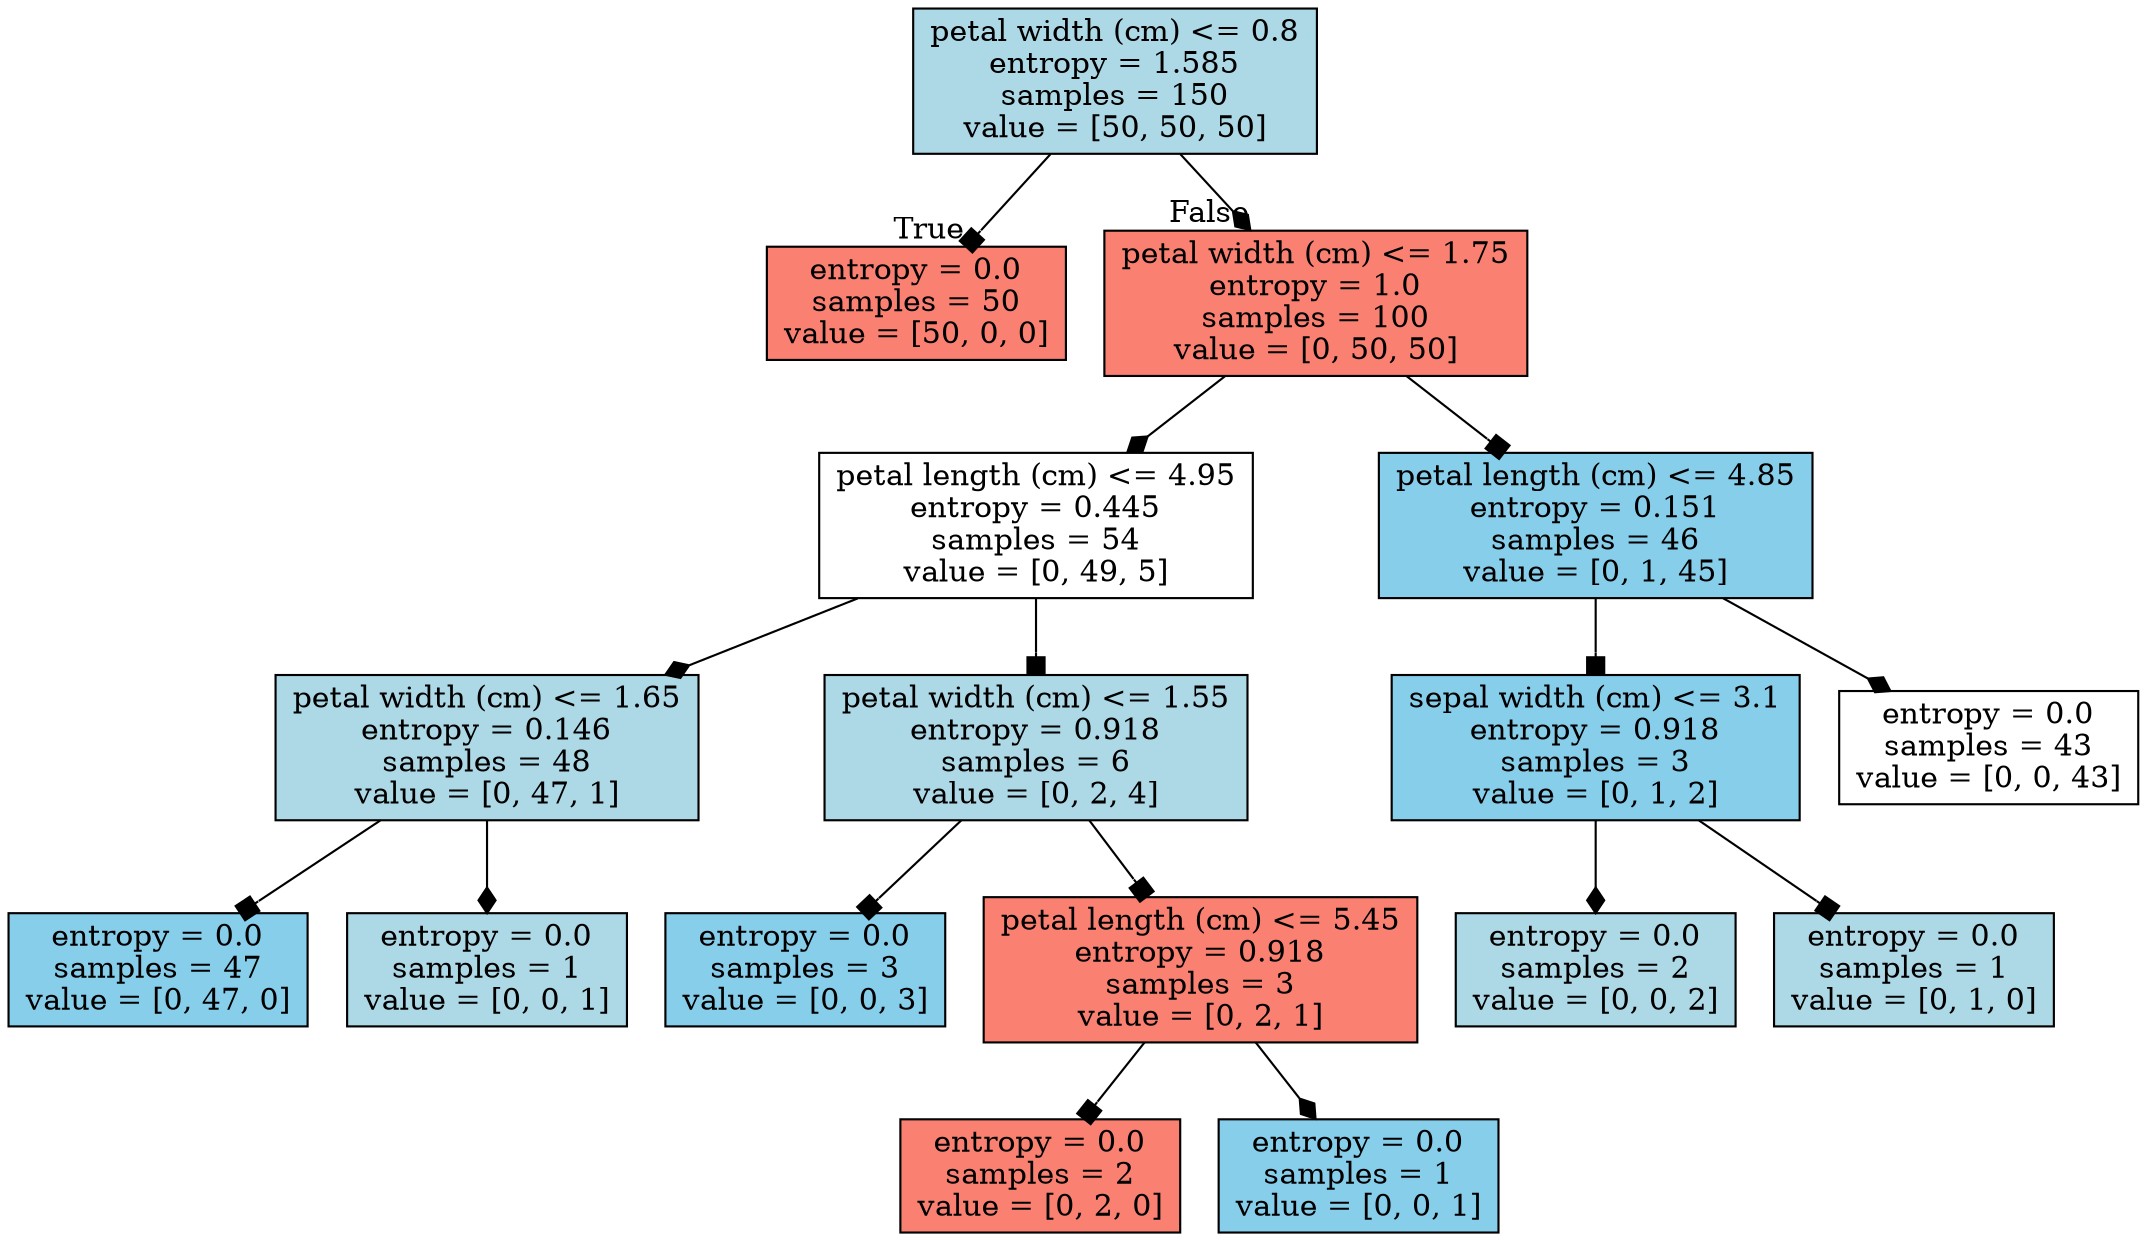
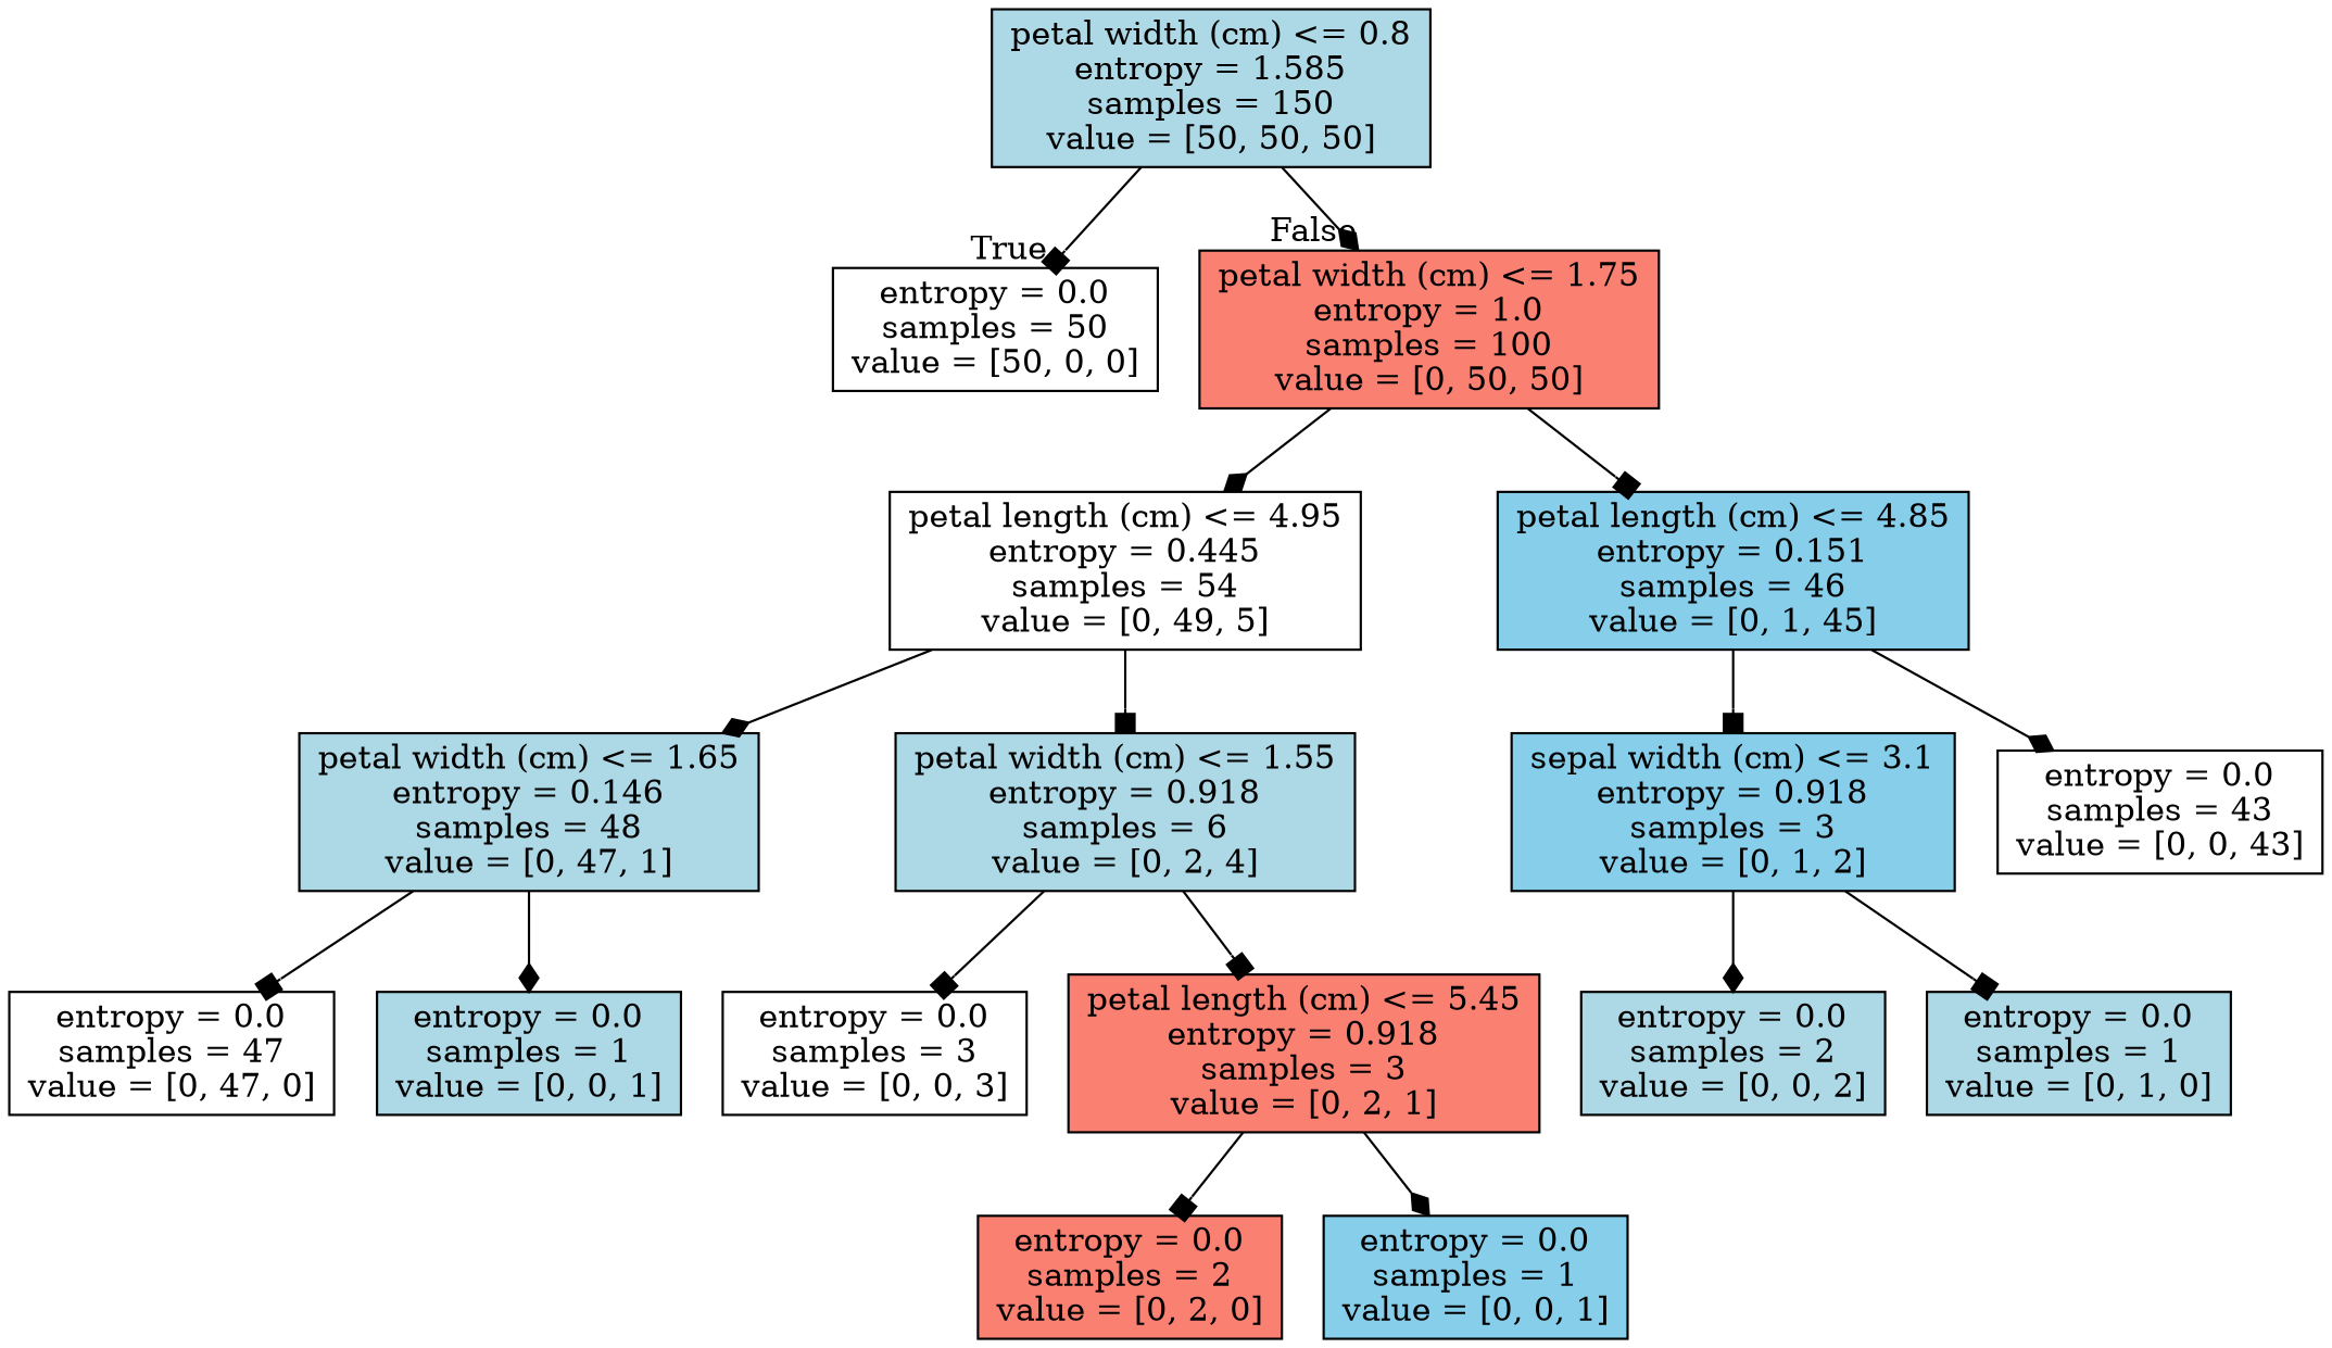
  digraph {
    node [fillcolor=lightblue shape=box style=filled]
    edge [arrowhead=box]
    n1 [label="petal width (cm) <= 0.8\nentropy = 1.585\nsamples = 150\nvalue = [50, 50, 50]"]
-   n2 [fillcolor=salmon label="entropy = 0.0\nsamples = 50\nvalue = [50, 0, 0]"]
+   n2 [fillcolor=white label="entropy = 0.0\nsamples = 50\nvalue = [50, 0, 0]"]
    n3 [fillcolor=salmon label="petal width (cm) <= 1.75\nentropy = 1.0\nsamples = 100\nvalue = [0, 50, 50]"]
    n4 [fillcolor=white label="petal length (cm) <= 4.95\nentropy = 0.445\nsamples = 54\nvalue = [0, 49, 5]"]
    n5 [fillcolor=skyblue label="petal length (cm) <= 4.85\nentropy = 0.151\nsamples = 46\nvalue = [0, 1, 45]"]
    n6 [label="petal width (cm) <= 1.65\nentropy = 0.146\nsamples = 48\nvalue = [0, 47, 1]"]
    n7 [label="petal width (cm) <= 1.55\nentropy = 0.918\nsamples = 6\nvalue = [0, 2, 4]"]
    n8 [fillcolor=skyblue label="sepal width (cm) <= 3.1\nentropy = 0.918\nsamples = 3\nvalue = [0, 1, 2]"]
    n9 [fillcolor=white label="entropy = 0.0\nsamples = 43\nvalue = [0, 0, 43]"]
-   n10 [fillcolor=skyblue label="entropy = 0.0\nsamples = 47\nvalue = [0, 47, 0]"]
+   n10 [fillcolor=white label="entropy = 0.0\nsamples = 47\nvalue = [0, 47, 0]"]
    n11 [label="entropy = 0.0\nsamples = 1\nvalue = [0, 0, 1]"]
-   n12 [fillcolor=skyblue label="entropy = 0.0\nsamples = 3\nvalue = [0, 0, 3]"]
+   n12 [fillcolor=white label="entropy = 0.0\nsamples = 3\nvalue = [0, 0, 3]"]
    n13 [fillcolor=salmon label="petal length (cm) <= 5.45\nentropy = 0.918\nsamples = 3\nvalue = [0, 2, 1]"]
    n14 [fillcolor=salmon label="entropy = 0.0\nsamples = 2\nvalue = [0, 2, 0]"]
    n15 [fillcolor=skyblue label="entropy = 0.0\nsamples = 1\nvalue = [0, 0, 1]"]
    n16 [label="entropy = 0.0\nsamples = 2\nvalue = [0, 0, 2]"]
    n17 [label="entropy = 0.0\nsamples = 1\nvalue = [0, 1, 0]"]
    n1 -> n2 [headlabel=True labelangle=45 labeldistance=2.5]
    n1 -> n3 [arrowhead=diamond headlabel=False labelangle=-45 labeldistance=2.5]
    n3 -> n4 [arrowhead=diamond]
    n3 -> n5
    n4 -> n6 [arrowhead=diamond]
    n4 -> n7
    n5 -> n8
    n5 -> n9 [arrowhead=diamond]
    n6 -> n10
    n6 -> n11 [arrowhead=diamond]
    n7 -> n12
    n7 -> n13
    n8 -> n16 [arrowhead=diamond]
    n8 -> n17
    n13 -> n14
    n13 -> n15 [arrowhead=diamond]
  }
